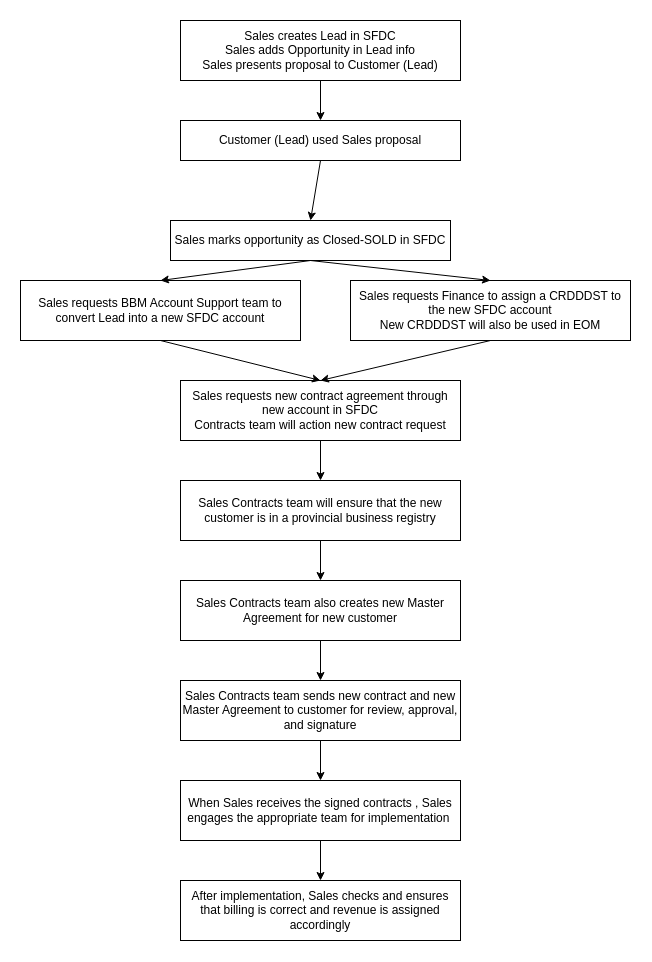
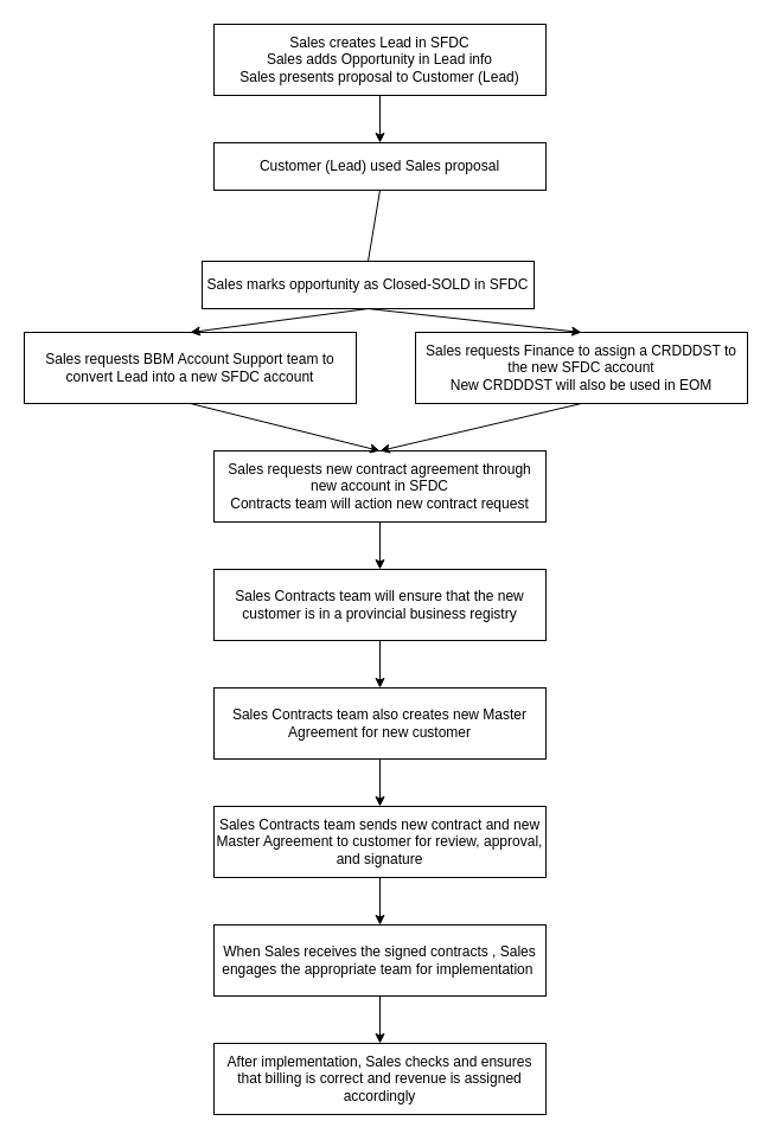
  <mxCell id="0" />
  <mxCell id="1" parent="0" />
  <mxCell id="2" value="Sales creates Lead in SFDC&lt;br&gt;Sales adds Opportunity in Lead info&lt;br&gt;Sales presents proposal to Customer (Lead)" style="rounded=0;whiteSpace=wrap;html=1;align=center;" vertex="1" parent="1"><mxGeometry x="180" y="20" width="280" height="60" as="geometry" /></mxCell>
  <mxCell id="3" value="Customer (Lead) used Sales proposal" style="rounded=0;whiteSpace=wrap;html=1;align=center;" vertex="1" parent="1"><mxGeometry x="180" y="120" width="280" height="40" as="geometry" /></mxCell>
  <mxCell id="4" value="" style="endArrow=classic;html=1;rounded=0;entryX=0.5;entryY=0;entryDx=0;entryDy=0;exitX=0.5;exitY=1;exitDx=0;exitDy=0;" edge="1" parent="1" source="2" target="3"><mxGeometry width="50" height="50" relative="1" as="geometry"><mxPoint x="340" y="390" as="sourcePoint" /><mxPoint x="390" y="340" as="targetPoint" /></mxGeometry></mxCell>
  <mxCell id="5" value="Sales marks opportunity as Closed-SOLD in SFDC" style="rounded=0;whiteSpace=wrap;html=1;" vertex="1" parent="1"><mxGeometry x="170" y="220" width="280" height="40" as="geometry" /></mxCell>
- <mxCell id="6" value="" style="endArrow=classic;html=1;rounded=0;entryX=0.5;entryY=0;entryDx=0;entryDy=0;exitX=0.5;exitY=1;exitDx=0;exitDy=0;" edge="1" parent="1" source="3" target="5"><mxGeometry width="50" height="50" relative="1" as="geometry"><mxPoint x="340" y="380" as="sourcePoint" /><mxPoint x="390" y="330" as="targetPoint" /></mxGeometry></mxCell>
+ <mxCell id="6" value="" style="endArrow=none;html=1;rounded=0;entryX=0.5;entryY=0;entryDx=0;entryDy=0;exitX=0.5;exitY=1;exitDx=0;exitDy=0;" edge="1" parent="1" source="3" target="5"><mxGeometry width="50" height="50" relative="1" as="geometry"><mxPoint x="340" y="380" as="sourcePoint" /><mxPoint x="390" y="330" as="targetPoint" /></mxGeometry></mxCell>
  <mxCell id="7" value="Sales requests Finance to assign a CRDDDST to the new SFDC account&lt;br&gt;New CRDDDST will also be used in EOM" style="rounded=0;whiteSpace=wrap;html=1;" vertex="1" parent="1"><mxGeometry x="350" y="280" width="280" height="60" as="geometry" /></mxCell>
  <mxCell id="8" value="Sales requests BBM Account Support team to convert Lead into a new SFDC account" style="rounded=0;whiteSpace=wrap;html=1;" vertex="1" parent="1"><mxGeometry x="20" y="280" width="280" height="60" as="geometry" /></mxCell>
  <mxCell id="9" value="Sales requests new contract agreement through new account in SFDC&lt;br&gt;Contracts team will action new contract request" style="rounded=0;whiteSpace=wrap;html=1;" vertex="1" parent="1"><mxGeometry x="180" y="380" width="280" height="60" as="geometry" /></mxCell>
  <mxCell id="10" value="Sales Contracts team will ensure that the new customer is in a provincial business registry" style="rounded=0;whiteSpace=wrap;html=1;" vertex="1" parent="1"><mxGeometry x="180" y="480" width="280" height="60" as="geometry" /></mxCell>
  <mxCell id="11" value="Sales Contracts team sends new contract and new Master Agreement to customer for review, approval, and signature" style="rounded=0;whiteSpace=wrap;html=1;" vertex="1" parent="1"><mxGeometry x="180" y="680" width="280" height="60" as="geometry" /></mxCell>
  <mxCell id="12" value="When Sales receives the signed contracts , Sales engages the appropriate team for implementation&amp;nbsp;" style="rounded=0;whiteSpace=wrap;html=1;" vertex="1" parent="1"><mxGeometry x="180" y="780" width="280" height="60" as="geometry" /></mxCell>
  <mxCell id="13" value="After implementation, Sales checks and ensures that billing is correct and revenue is assigned accordingly" style="rounded=0;whiteSpace=wrap;html=1;" vertex="1" parent="1"><mxGeometry x="180" y="880" width="280" height="60" as="geometry" /></mxCell>
  <mxCell id="14" value="" style="endArrow=classic;html=1;rounded=0;entryX=0.5;entryY=0;entryDx=0;entryDy=0;exitX=0.5;exitY=1;exitDx=0;exitDy=0;" edge="1" parent="1" source="5" target="8"><mxGeometry width="50" height="50" relative="1" as="geometry"><mxPoint x="80" y="400" as="sourcePoint" /><mxPoint x="80" y="420" as="targetPoint" /></mxGeometry></mxCell>
  <mxCell id="15" value="" style="endArrow=classic;html=1;rounded=0;entryX=0.5;entryY=0;entryDx=0;entryDy=0;exitX=0.5;exitY=1;exitDx=0;exitDy=0;" edge="1" parent="1" source="5" target="7"><mxGeometry width="50" height="50" relative="1" as="geometry"><mxPoint x="320" y="200" as="sourcePoint" /><mxPoint x="40" y="400" as="targetPoint" /></mxGeometry></mxCell>
  <mxCell id="16" value="" style="endArrow=classic;html=1;rounded=0;entryX=0.5;entryY=0;entryDx=0;entryDy=0;exitX=0.5;exitY=1;exitDx=0;exitDy=0;" edge="1" parent="1" source="8" target="9"><mxGeometry width="50" height="50" relative="1" as="geometry"><mxPoint x="80" y="380" as="sourcePoint" /><mxPoint x="80" y="400" as="targetPoint" /></mxGeometry></mxCell>
  <mxCell id="17" value="" style="endArrow=classic;html=1;rounded=0;entryX=0.5;entryY=0;entryDx=0;entryDy=0;exitX=0.5;exitY=1;exitDx=0;exitDy=0;" edge="1" parent="1" source="7" target="9"><mxGeometry width="50" height="50" relative="1" as="geometry"><mxPoint x="90" y="400" as="sourcePoint" /><mxPoint x="90" y="420" as="targetPoint" /></mxGeometry></mxCell>
  <mxCell id="18" value="" style="endArrow=classic;html=1;rounded=0;entryX=0.5;entryY=0;entryDx=0;entryDy=0;exitX=0.5;exitY=1;exitDx=0;exitDy=0;" edge="1" parent="1" source="11" target="12"><mxGeometry width="50" height="50" relative="1" as="geometry"><mxPoint x="80" y="500" as="sourcePoint" /><mxPoint x="80" y="520" as="targetPoint" /></mxGeometry></mxCell>
  <mxCell id="19" value="" style="endArrow=classic;html=1;rounded=0;entryX=0.5;entryY=0;entryDx=0;entryDy=0;exitX=0.5;exitY=1;exitDx=0;exitDy=0;" edge="1" parent="1" source="12" target="13"><mxGeometry width="50" height="50" relative="1" as="geometry"><mxPoint x="80" y="480" as="sourcePoint" /><mxPoint x="80" y="500" as="targetPoint" /></mxGeometry></mxCell>
  <mxCell id="20" value="Sales Contracts team also creates new Master Agreement for new customer" style="rounded=0;whiteSpace=wrap;html=1;" vertex="1" parent="1"><mxGeometry x="180" y="580" width="280" height="60" as="geometry" /></mxCell>
  <mxCell id="21" value="" style="endArrow=classic;html=1;rounded=0;exitX=0.5;exitY=1;exitDx=0;exitDy=0;" edge="1" parent="1" source="9" target="10"><mxGeometry width="50" height="50" relative="1" as="geometry"><mxPoint x="60" y="510" as="sourcePoint" /><mxPoint x="-110" y="550" as="targetPoint" /></mxGeometry></mxCell>
  <mxCell id="22" value="" style="endArrow=classic;html=1;rounded=0;exitX=0.5;exitY=1;exitDx=0;exitDy=0;" edge="1" parent="1" source="10" target="20"><mxGeometry width="50" height="50" relative="1" as="geometry"><mxPoint x="90" y="550" as="sourcePoint" /><mxPoint x="-80" y="590" as="targetPoint" /></mxGeometry></mxCell>
  <mxCell id="23" value="" style="endArrow=classic;html=1;rounded=0;exitX=0.5;exitY=1;exitDx=0;exitDy=0;" edge="1" parent="1" source="20" target="11"><mxGeometry width="50" height="50" relative="1" as="geometry"><mxPoint x="80" y="790" as="sourcePoint" /><mxPoint x="-90" y="830" as="targetPoint" /></mxGeometry></mxCell>
